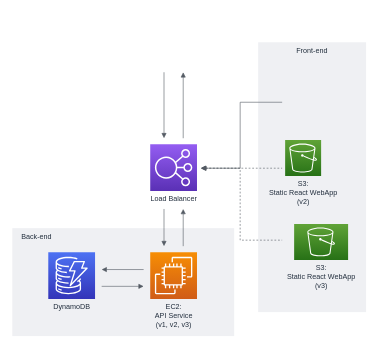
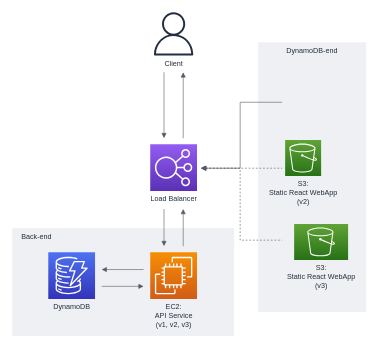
  <mxCell id="0" />
  <mxCell id="1" parent="0" />
  <mxCell id="2" value="    Back-end" style="fillColor=#EFF0F3;strokeColor=none;dashed=0;verticalAlign=top;fontStyle=0;fontColor=#232F3D;align=left;" vertex="1" parent="1"><mxGeometry x="20" y="380" width="370" height="180" as="geometry" /></mxCell>
- <mxCell id="3" value="Front-end" style="fillColor=#EFF0F3;strokeColor=none;dashed=0;verticalAlign=top;fontStyle=0;fontColor=#232F3D;" vertex="1" parent="1"><mxGeometry x="430" y="70" width="180" height="450" as="geometry" /></mxCell>
+ <mxCell id="3" value="DynamoDB-end" style="fillColor=#EFF0F3;strokeColor=none;dashed=0;verticalAlign=top;fontStyle=0;fontColor=#232F3D;" vertex="1" parent="1"><mxGeometry x="430" y="70" width="180" height="450" as="geometry" /></mxCell>
  <mxCell id="4" value="DynamoDB" style="outlineConnect=0;fontColor=#232F3E;gradientColor=#4D72F3;gradientDirection=north;fillColor=#3334B9;strokeColor=#ffffff;dashed=0;verticalLabelPosition=bottom;verticalAlign=top;align=center;html=1;fontSize=12;fontStyle=0;aspect=fixed;shape=mxgraph.aws4.resourceIcon;resIcon=mxgraph.aws4.dynamodb;" vertex="1" parent="1"><mxGeometry x="80" y="420" width="78" height="78" as="geometry" /></mxCell>
  <mxCell id="5" value="EC2: &lt;br&gt;API Service&lt;br&gt;(v1, v2, v3)" style="outlineConnect=0;fontColor=#232F3E;gradientColor=#F78E04;gradientDirection=north;fillColor=#D05C17;strokeColor=#ffffff;dashed=0;verticalLabelPosition=bottom;verticalAlign=top;align=center;html=1;fontSize=12;fontStyle=0;aspect=fixed;shape=mxgraph.aws4.resourceIcon;resIcon=mxgraph.aws4.ec2;" vertex="1" parent="1"><mxGeometry x="250" y="420" width="78" height="78" as="geometry" /></mxCell>
+ <mxCell id="6" value="Client" style="outlineConnect=0;fontColor=#232F3E;gradientColor=none;fillColor=#232F3E;strokeColor=none;dashed=0;verticalLabelPosition=bottom;verticalAlign=top;align=center;html=1;fontSize=12;fontStyle=0;aspect=fixed;pointerEvents=1;shape=mxgraph.aws4.user;" vertex="1" parent="1"><mxGeometry x="253" y="20" width="72" height="72" as="geometry" /></mxCell>
  <mxCell id="7" value="Load Balancer" style="outlineConnect=0;fontColor=#232F3E;gradientColor=#945DF2;gradientDirection=north;fillColor=#5A30B5;strokeColor=#ffffff;dashed=0;verticalLabelPosition=bottom;verticalAlign=top;align=center;html=1;fontSize=12;fontStyle=0;aspect=fixed;shape=mxgraph.aws4.resourceIcon;resIcon=mxgraph.aws4.elastic_load_balancing;" vertex="1" parent="1"><mxGeometry x="250" y="240" width="78" height="78" as="geometry" /></mxCell>
  <mxCell id="8" value="S3:&lt;br&gt;Static React WebApp&lt;br&gt;(v2)" style="outlineConnect=0;fontColor=#232F3E;gradientColor=#60A337;gradientDirection=north;fillColor=#277116;strokeColor=#ffffff;dashed=0;verticalLabelPosition=bottom;verticalAlign=top;align=center;html=1;fontSize=12;fontStyle=0;aspect=fixed;shape=mxgraph.aws4.resourceIcon;resIcon=mxgraph.aws4.s3;" vertex="1" parent="1"><mxGeometry x="475" y="233" width="60" height="60" as="geometry" /></mxCell>
  <mxCell id="9" value="S3:&lt;br&gt;Static React WebApp&lt;br&gt;(v3)" style="outlineConnect=0;fontColor=#232F3E;gradientColor=#60A337;gradientDirection=north;fillColor=#277116;strokeColor=#ffffff;dashed=0;verticalLabelPosition=bottom;verticalAlign=top;align=center;html=1;fontSize=12;fontStyle=0;aspect=fixed;shape=mxgraph.aws4.resourceIcon;resIcon=mxgraph.aws4.s3;" vertex="1" parent="1"><mxGeometry x="490" y="373" width="90" height="60" as="geometry" /></mxCell>
  <mxCell id="10" value="" style="edgeStyle=orthogonalEdgeStyle;html=1;endArrow=none;elbow=vertical;startArrow=block;startFill=1;strokeColor=#545B64;rounded=0;" edge="1" parent="1"><mxGeometry width="100" relative="1" as="geometry"><mxPoint x="273" y="230" as="sourcePoint" /><mxPoint x="273" y="120" as="targetPoint" /></mxGeometry></mxCell>
  <mxCell id="11" value="" style="edgeStyle=orthogonalEdgeStyle;html=1;endArrow=none;elbow=vertical;startArrow=block;startFill=1;strokeColor=#545B64;rounded=0;" edge="1" parent="1"><mxGeometry width="100" relative="1" as="geometry"><mxPoint x="305" y="120" as="sourcePoint" /><mxPoint x="305" y="230" as="targetPoint" /></mxGeometry></mxCell>
  <mxCell id="12" value="" style="edgeStyle=orthogonalEdgeStyle;html=1;endArrow=none;elbow=vertical;startArrow=block;startFill=1;strokeColor=#545B64;rounded=0;dashed=1;" edge="1" parent="1"><mxGeometry width="100" relative="1" as="geometry"><mxPoint x="334" y="280" as="sourcePoint" /><mxPoint x="470" y="280" as="targetPoint" /></mxGeometry></mxCell>
  <mxCell id="13" value="" style="edgeStyle=orthogonalEdgeStyle;html=1;endArrow=none;elbow=vertical;startArrow=block;startFill=1;strokeColor=#545B64;rounded=0;" edge="1" parent="1"><mxGeometry width="100" relative="1" as="geometry"><mxPoint x="335" y="280" as="sourcePoint" /><mxPoint x="470" y="170" as="targetPoint" /><Array as="points"><mxPoint x="400" y="280" /><mxPoint x="400" y="170" /></Array></mxGeometry></mxCell>
  <mxCell id="14" value="" style="edgeStyle=orthogonalEdgeStyle;html=1;endArrow=none;elbow=vertical;startArrow=block;startFill=1;strokeColor=#545B64;rounded=0;dashed=1;" edge="1" parent="1"><mxGeometry width="100" relative="1" as="geometry"><mxPoint x="335" y="280" as="sourcePoint" /><mxPoint x="470" y="400" as="targetPoint" /><Array as="points"><mxPoint x="400" y="280" /><mxPoint x="400" y="400" /></Array></mxGeometry></mxCell>
  <mxCell id="15" value="" style="edgeStyle=orthogonalEdgeStyle;html=1;endArrow=none;elbow=vertical;startArrow=block;startFill=1;strokeColor=#545B64;rounded=0;" edge="1" parent="1"><mxGeometry width="100" relative="1" as="geometry"><mxPoint x="273" y="410" as="sourcePoint" /><mxPoint x="273" y="348" as="targetPoint" /><Array as="points"><mxPoint x="273" y="379" /><mxPoint x="273" y="379" /></Array></mxGeometry></mxCell>
  <mxCell id="16" value="" style="edgeStyle=orthogonalEdgeStyle;html=1;endArrow=none;elbow=vertical;startArrow=block;startFill=1;strokeColor=#545B64;rounded=0;" edge="1" parent="1"><mxGeometry width="100" relative="1" as="geometry"><mxPoint x="305" y="348" as="sourcePoint" /><mxPoint x="305" y="410" as="targetPoint" /><Array as="points"><mxPoint x="305" y="360" /><mxPoint x="305" y="360" /></Array></mxGeometry></mxCell>
  <mxCell id="17" value="" style="edgeStyle=orthogonalEdgeStyle;html=1;endArrow=block;elbow=vertical;startArrow=none;endFill=1;strokeColor=#545B64;rounded=0;" edge="1" parent="1"><mxGeometry width="100" relative="1" as="geometry"><mxPoint x="169" y="477" as="sourcePoint" /><mxPoint x="239" y="477" as="targetPoint" /></mxGeometry></mxCell>
  <mxCell id="18" value="" style="edgeStyle=orthogonalEdgeStyle;html=1;endArrow=block;elbow=vertical;startArrow=none;endFill=1;strokeColor=#545B64;rounded=0;" edge="1" parent="1"><mxGeometry width="100" relative="1" as="geometry"><mxPoint x="239" y="449" as="sourcePoint" /><mxPoint x="169" y="449" as="targetPoint" /></mxGeometry></mxCell>
